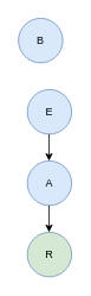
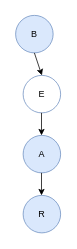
  <mxCell id="0" />
  <mxCell id="1" parent="0" />
- <mxCell id="2" value="E" style="ellipse;whiteSpace=wrap;html=1;aspect=fixed;fillColor=#dae8fc;strokeColor=#6c8ebf;" vertex="1" parent="1"><mxGeometry x="30" y="100" width="50" height="50" as="geometry" /></mxCell>
+ <mxCell id="2" value="E" style="ellipse;whiteSpace=wrap;html=1;aspect=fixed;fillColor=#ffffff;strokeColor=#6c8ebf;" vertex="1" parent="1"><mxGeometry x="30" y="100" width="50" height="50" as="geometry" /></mxCell>
  <mxCell id="3" value="A" style="ellipse;whiteSpace=wrap;html=1;aspect=fixed;fillColor=#dae8fc;strokeColor=#6c8ebf;" vertex="1" parent="1"><mxGeometry x="30" y="180" width="50" height="50" as="geometry" /></mxCell>
  <mxCell id="4" value="B" style="ellipse;whiteSpace=wrap;html=1;aspect=fixed;fillColor=#dae8fc;strokeColor=#6c8ebf;" vertex="1" parent="1"><mxGeometry x="20" y="20" width="50" height="50" as="geometry" /></mxCell>
- <mxCell id="5" value="R" style="ellipse;whiteSpace=wrap;html=1;aspect=fixed;fillColor=#d5e8d4;strokeColor=#6c8ebf;" vertex="1" parent="1"><mxGeometry x="30" y="260" width="50" height="50" as="geometry" /></mxCell>
+ <mxCell id="5" value="R" style="ellipse;whiteSpace=wrap;html=1;aspect=fixed;fillColor=#dae8fc;strokeColor=#6c8ebf;" vertex="1" parent="1"><mxGeometry x="30" y="260" width="50" height="50" as="geometry" /></mxCell>
+ <mxCell id="6" value="" style="endArrow=classic;html=1;exitX=0.5;exitY=1;exitDx=0;exitDy=0;entryX=0.5;entryY=0;entryDx=0;entryDy=0;" edge="1" parent="1" source="4" target="2"><mxGeometry width="50" height="50" relative="1" as="geometry"><mxPoint x="100" y="260" as="sourcePoint" /><mxPoint x="150" y="210" as="targetPoint" /></mxGeometry></mxCell>
  <mxCell id="7" value="" style="endArrow=classic;html=1;exitX=0.5;exitY=1;exitDx=0;exitDy=0;entryX=0.5;entryY=0;entryDx=0;entryDy=0;" edge="1" parent="1"><mxGeometry width="50" height="50" relative="1" as="geometry"><mxPoint x="54.5" y="150" as="sourcePoint" /><mxPoint x="54.5" y="180" as="targetPoint" /></mxGeometry></mxCell>
  <mxCell id="8" value="" style="endArrow=classic;html=1;entryX=0.5;entryY=0;entryDx=0;entryDy=0;" edge="1" parent="1"><mxGeometry width="50" height="50" relative="1" as="geometry"><mxPoint x="54.5" y="230" as="sourcePoint" /><mxPoint x="54.5" y="260" as="targetPoint" /></mxGeometry></mxCell>
